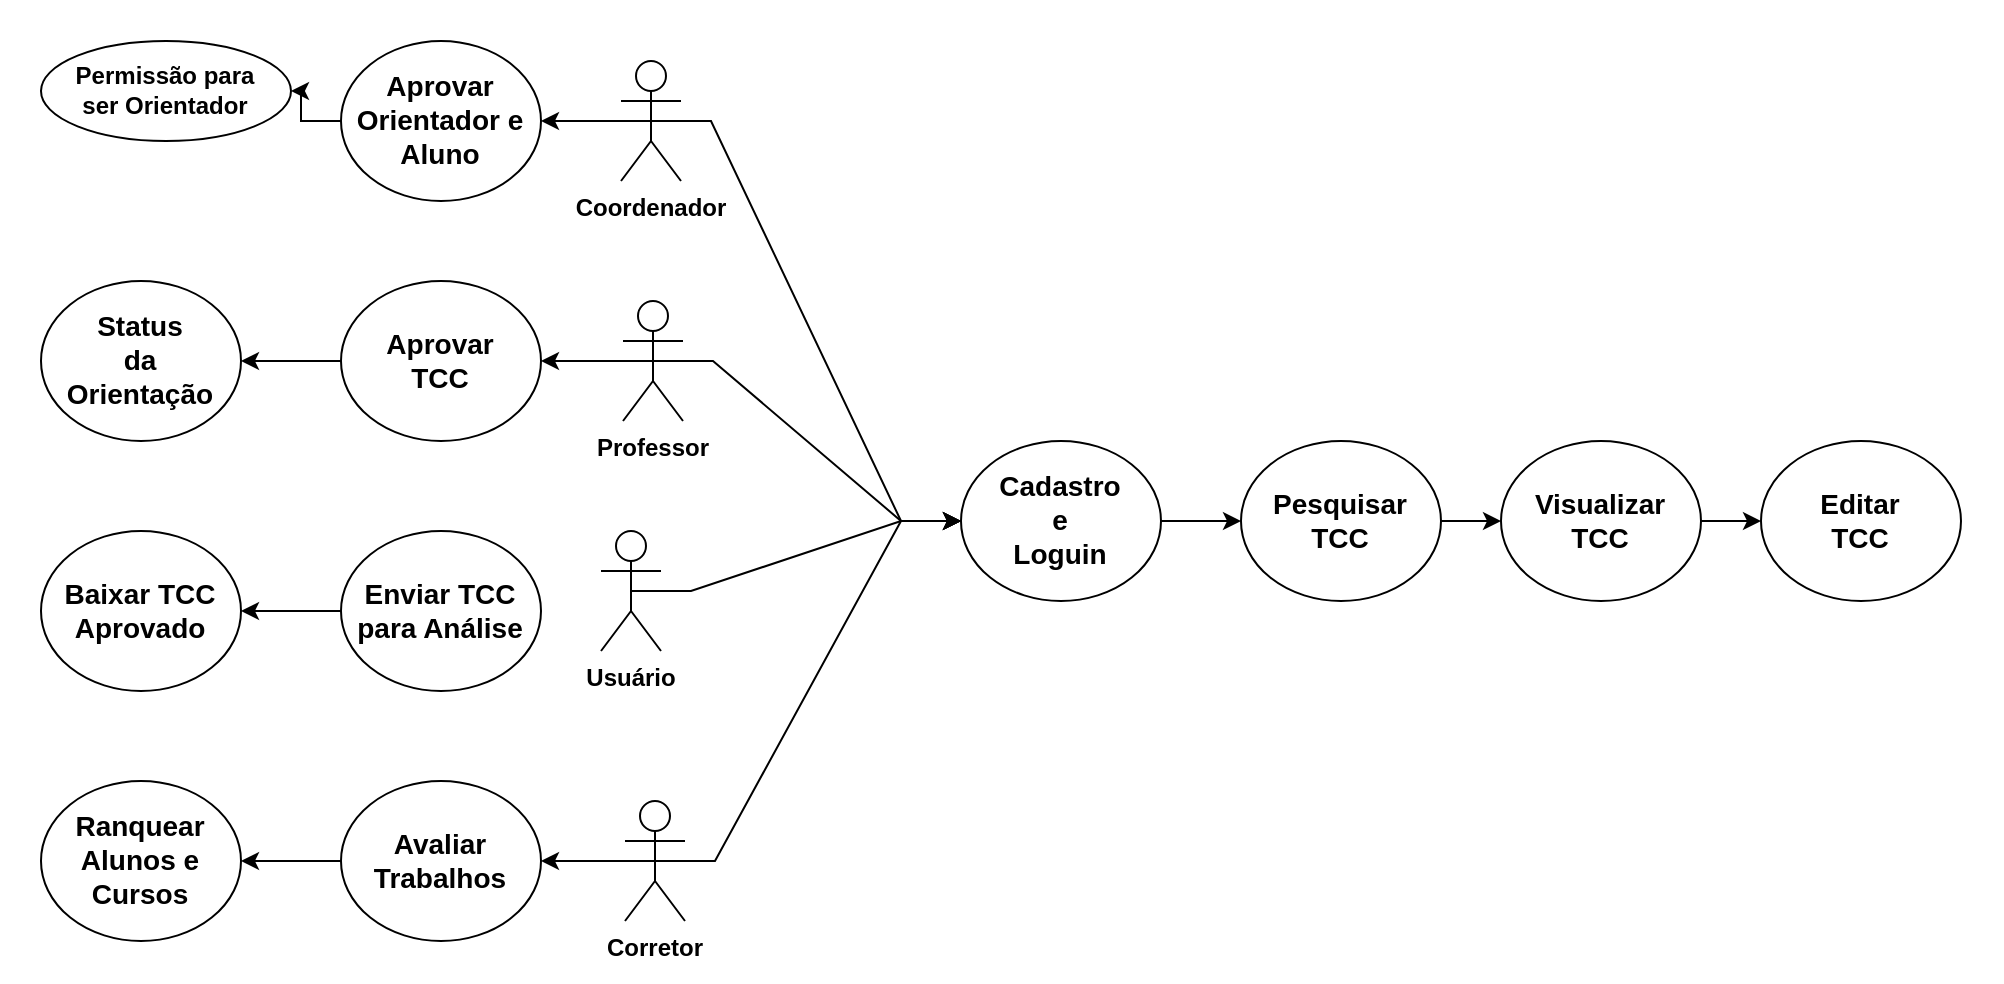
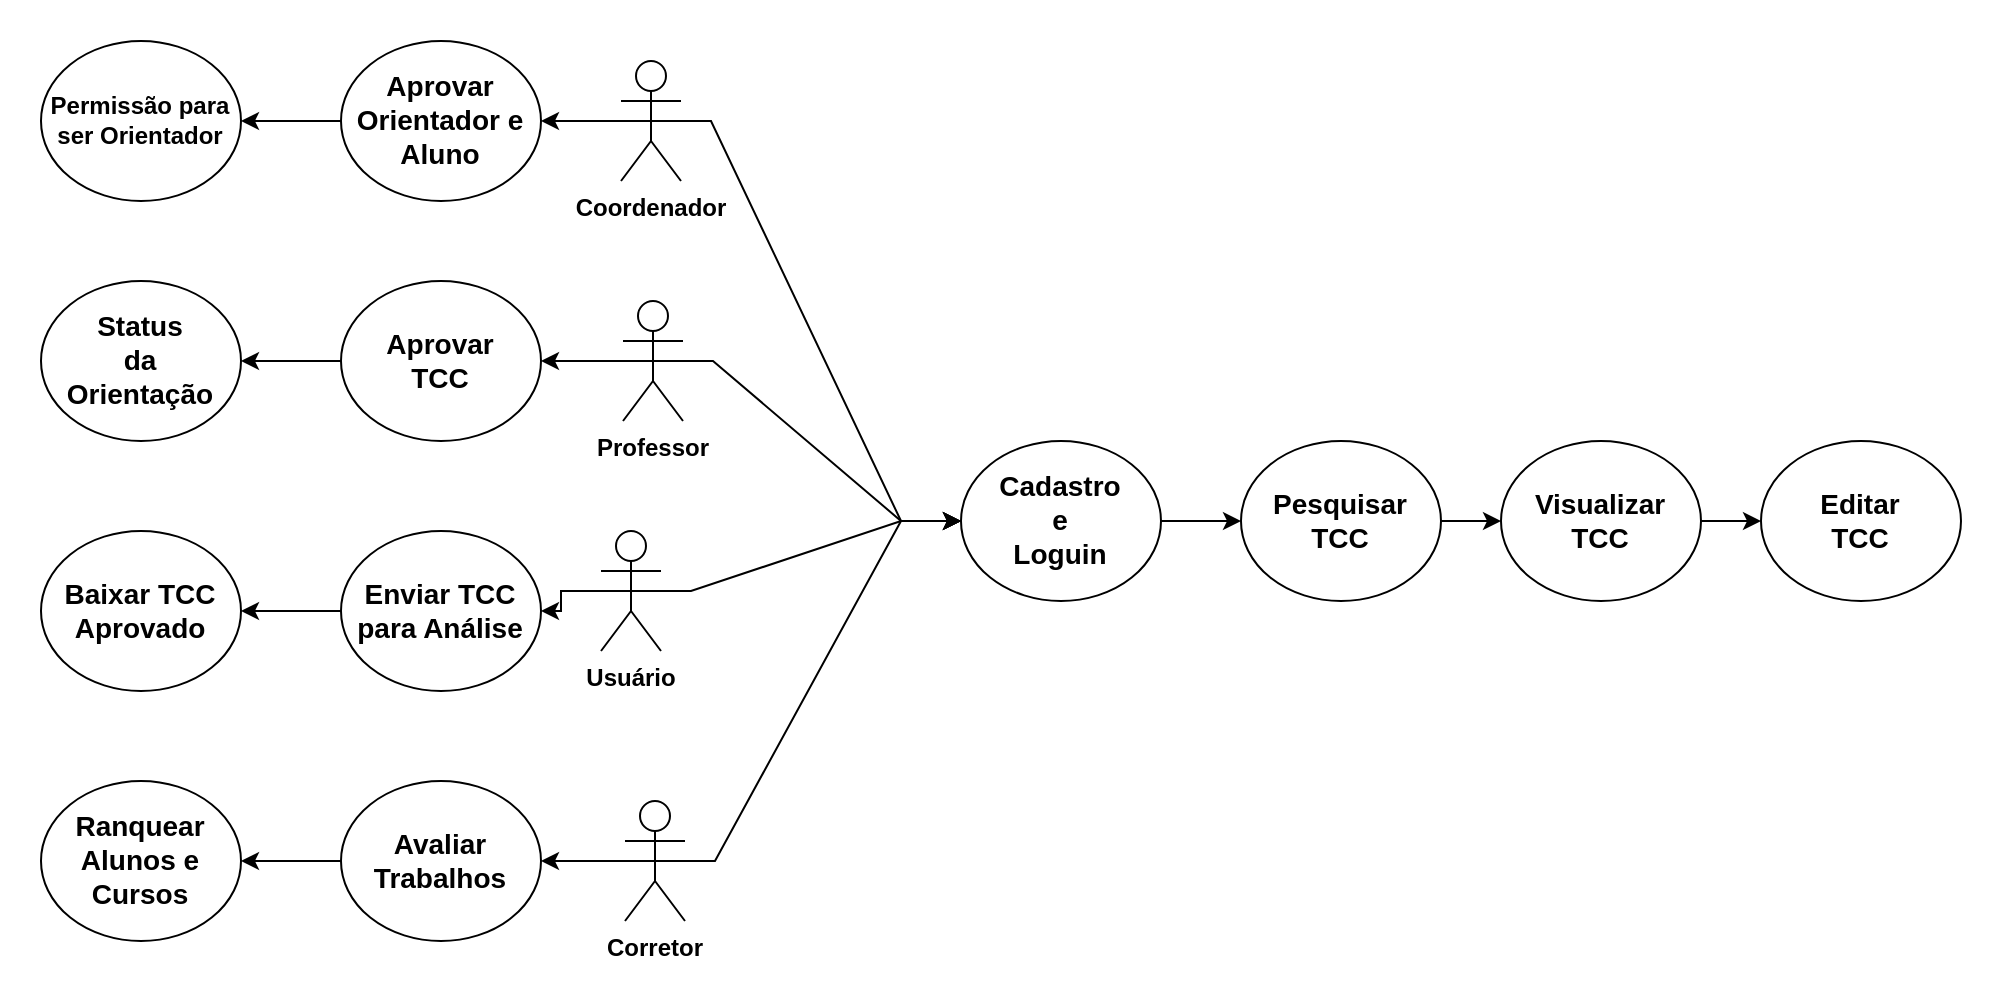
  <mxCell id="0" />
  <mxCell id="1" parent="0" />
  <mxCell id="2" style="edgeStyle=entityRelationEdgeStyle;rounded=0;orthogonalLoop=1;jettySize=auto;html=1;exitX=0.5;exitY=0.5;exitDx=0;exitDy=0;exitPerimeter=0;" edge="1" parent="1" source="4" target="15"><mxGeometry relative="1" as="geometry" /></mxCell>
+ <mxCell id="3" style="edgeStyle=orthogonalEdgeStyle;rounded=0;orthogonalLoop=1;jettySize=auto;html=1;exitX=0.5;exitY=0.5;exitDx=0;exitDy=0;exitPerimeter=0;entryX=1;entryY=0.5;entryDx=0;entryDy=0;" edge="1" parent="1" source="4" target="22"><mxGeometry relative="1" as="geometry" /></mxCell>
  <mxCell id="4" value="&lt;b&gt;Usuário&lt;/b&gt;" style="shape=umlActor;verticalLabelPosition=bottom;verticalAlign=top;html=1;" vertex="1" parent="1"><mxGeometry x="300" y="265" width="30" height="60" as="geometry" /></mxCell>
  <mxCell id="5" style="edgeStyle=entityRelationEdgeStyle;rounded=0;orthogonalLoop=1;jettySize=auto;html=1;exitX=0.5;exitY=0.5;exitDx=0;exitDy=0;exitPerimeter=0;entryX=0;entryY=0.5;entryDx=0;entryDy=0;" edge="1" parent="1" source="7" target="15"><mxGeometry relative="1" as="geometry"><mxPoint x="460" y="260" as="targetPoint" /></mxGeometry></mxCell>
  <mxCell id="6" style="edgeStyle=orthogonalEdgeStyle;rounded=0;orthogonalLoop=1;jettySize=auto;html=1;exitX=0.5;exitY=0.5;exitDx=0;exitDy=0;exitPerimeter=0;entryX=1;entryY=0.5;entryDx=0;entryDy=0;" edge="1" parent="1" source="7" target="25"><mxGeometry relative="1" as="geometry" /></mxCell>
  <mxCell id="7" value="&lt;b&gt;Professor&lt;/b&gt;" style="shape=umlActor;verticalLabelPosition=bottom;verticalAlign=top;html=1;" vertex="1" parent="1"><mxGeometry x="311" y="150" width="30" height="60" as="geometry" /></mxCell>
  <mxCell id="8" style="edgeStyle=entityRelationEdgeStyle;rounded=0;orthogonalLoop=1;jettySize=auto;html=1;exitX=0.5;exitY=0.5;exitDx=0;exitDy=0;exitPerimeter=0;entryX=0;entryY=0.5;entryDx=0;entryDy=0;" edge="1" parent="1" source="10" target="15"><mxGeometry relative="1" as="geometry" /></mxCell>
  <mxCell id="9" style="edgeStyle=orthogonalEdgeStyle;rounded=0;orthogonalLoop=1;jettySize=auto;html=1;exitX=0.5;exitY=0.5;exitDx=0;exitDy=0;exitPerimeter=0;entryX=1;entryY=0.5;entryDx=0;entryDy=0;" edge="1" parent="1" source="10" target="28"><mxGeometry relative="1" as="geometry" /></mxCell>
  <mxCell id="10" value="&lt;b&gt;Corretor&lt;/b&gt;" style="shape=umlActor;verticalLabelPosition=bottom;verticalAlign=top;html=1;" vertex="1" parent="1"><mxGeometry x="312" y="400" width="30" height="60" as="geometry" /></mxCell>
  <mxCell id="11" style="edgeStyle=entityRelationEdgeStyle;rounded=0;orthogonalLoop=1;jettySize=auto;html=1;exitX=0.5;exitY=0.5;exitDx=0;exitDy=0;exitPerimeter=0;entryX=0;entryY=0.5;entryDx=0;entryDy=0;" edge="1" parent="1" source="13" target="15"><mxGeometry relative="1" as="geometry" /></mxCell>
  <mxCell id="12" style="edgeStyle=orthogonalEdgeStyle;rounded=0;orthogonalLoop=1;jettySize=auto;html=1;exitX=0.5;exitY=0.5;exitDx=0;exitDy=0;exitPerimeter=0;entryX=1;entryY=0.5;entryDx=0;entryDy=0;" edge="1" parent="1" source="13" target="31"><mxGeometry relative="1" as="geometry" /></mxCell>
  <mxCell id="13" value="&lt;b&gt;Coordenador&lt;/b&gt;" style="shape=umlActor;verticalLabelPosition=bottom;verticalAlign=top;html=1;" vertex="1" parent="1"><mxGeometry x="310" y="30" width="30" height="60" as="geometry" /></mxCell>
  <mxCell id="14" value="" style="edgeStyle=orthogonalEdgeStyle;rounded=0;orthogonalLoop=1;jettySize=auto;html=1;" edge="1" parent="1" source="15" target="17"><mxGeometry relative="1" as="geometry" /></mxCell>
  <mxCell id="15" value="&lt;b&gt;&lt;font style=&quot;font-size: 14px;&quot;&gt;Cadastro&lt;br&gt;e&lt;br&gt;Loguin&lt;/font&gt;&lt;/b&gt;" style="ellipse;whiteSpace=wrap;html=1;" vertex="1" parent="1"><mxGeometry x="480" y="220" width="100" height="80" as="geometry" /></mxCell>
  <mxCell id="16" value="" style="edgeStyle=orthogonalEdgeStyle;rounded=0;orthogonalLoop=1;jettySize=auto;html=1;" edge="1" parent="1" source="17" target="19"><mxGeometry relative="1" as="geometry" /></mxCell>
  <mxCell id="17" value="&lt;b&gt;&lt;font style=&quot;font-size: 14px;&quot;&gt;Pesquisar&lt;br&gt;TCC&lt;/font&gt;&lt;/b&gt;" style="ellipse;whiteSpace=wrap;html=1;" vertex="1" parent="1"><mxGeometry x="620" y="220" width="100" height="80" as="geometry" /></mxCell>
  <mxCell id="18" value="" style="edgeStyle=orthogonalEdgeStyle;rounded=0;orthogonalLoop=1;jettySize=auto;html=1;" edge="1" parent="1" source="19" target="20"><mxGeometry relative="1" as="geometry" /></mxCell>
  <mxCell id="19" value="&lt;b&gt;&lt;font style=&quot;font-size: 14px;&quot;&gt;Visualizar&lt;br&gt;TCC&lt;/font&gt;&lt;/b&gt;" style="ellipse;whiteSpace=wrap;html=1;" vertex="1" parent="1"><mxGeometry x="750" y="220" width="100" height="80" as="geometry" /></mxCell>
  <mxCell id="20" value="&lt;b&gt;&lt;font style=&quot;font-size: 14px;&quot;&gt;Editar&lt;br&gt;TCC&lt;/font&gt;&lt;/b&gt;" style="ellipse;whiteSpace=wrap;html=1;" vertex="1" parent="1"><mxGeometry x="880" y="220" width="100" height="80" as="geometry" /></mxCell>
  <mxCell id="21" value="" style="edgeStyle=orthogonalEdgeStyle;rounded=0;orthogonalLoop=1;jettySize=auto;html=1;" edge="1" parent="1" source="22" target="23"><mxGeometry relative="1" as="geometry" /></mxCell>
  <mxCell id="22" value="&lt;b&gt;&lt;font style=&quot;font-size: 14px;&quot;&gt;Enviar TCC&lt;br&gt;para Análise&lt;/font&gt;&lt;/b&gt;" style="ellipse;whiteSpace=wrap;html=1;" vertex="1" parent="1"><mxGeometry x="170" y="265" width="100" height="80" as="geometry" /></mxCell>
  <mxCell id="23" value="&lt;b&gt;&lt;font style=&quot;font-size: 14px;&quot;&gt;Baixar TCC&lt;br&gt;Aprovado&lt;/font&gt;&lt;/b&gt;" style="ellipse;whiteSpace=wrap;html=1;" vertex="1" parent="1"><mxGeometry x="20" y="265" width="100" height="80" as="geometry" /></mxCell>
  <mxCell id="24" value="" style="edgeStyle=orthogonalEdgeStyle;rounded=0;orthogonalLoop=1;jettySize=auto;html=1;" edge="1" parent="1" source="25" target="26"><mxGeometry relative="1" as="geometry" /></mxCell>
  <mxCell id="25" value="&lt;b&gt;&lt;font style=&quot;font-size: 14px;&quot;&gt;Aprovar&lt;br&gt;TCC&lt;/font&gt;&lt;/b&gt;" style="ellipse;whiteSpace=wrap;html=1;" vertex="1" parent="1"><mxGeometry x="170" y="140" width="100" height="80" as="geometry" /></mxCell>
  <mxCell id="26" value="&lt;b&gt;&lt;font style=&quot;font-size: 14px;&quot;&gt;Status&lt;br&gt;da&lt;br&gt;Orientação&lt;/font&gt;&lt;/b&gt;" style="ellipse;whiteSpace=wrap;html=1;" vertex="1" parent="1"><mxGeometry x="20" y="140" width="100" height="80" as="geometry" /></mxCell>
  <mxCell id="27" value="" style="edgeStyle=orthogonalEdgeStyle;rounded=0;orthogonalLoop=1;jettySize=auto;html=1;" edge="1" parent="1" source="28" target="29"><mxGeometry relative="1" as="geometry" /></mxCell>
  <mxCell id="28" value="&lt;b&gt;&lt;font style=&quot;font-size: 14px;&quot;&gt;Avaliar&lt;br&gt;Trabalhos&lt;/font&gt;&lt;/b&gt;" style="ellipse;whiteSpace=wrap;html=1;" vertex="1" parent="1"><mxGeometry x="170" y="390" width="100" height="80" as="geometry" /></mxCell>
  <mxCell id="29" value="&lt;b&gt;&lt;font style=&quot;font-size: 14px;&quot;&gt;Ranquear&lt;br&gt;Alunos e&lt;br&gt;Cursos&lt;/font&gt;&lt;/b&gt;" style="ellipse;whiteSpace=wrap;html=1;" vertex="1" parent="1"><mxGeometry x="20" y="390" width="100" height="80" as="geometry" /></mxCell>
  <mxCell id="30" value="" style="edgeStyle=orthogonalEdgeStyle;rounded=0;orthogonalLoop=1;jettySize=auto;html=1;" edge="1" parent="1" source="31" target="32"><mxGeometry relative="1" as="geometry" /></mxCell>
  <mxCell id="31" value="&lt;b&gt;&lt;font style=&quot;font-size: 14px;&quot;&gt;Aprovar&lt;br&gt;Orientador e&lt;br&gt;Aluno&lt;/font&gt;&lt;/b&gt;" style="ellipse;whiteSpace=wrap;html=1;" vertex="1" parent="1"><mxGeometry x="170" y="20" width="100" height="80" as="geometry" /></mxCell>
- <mxCell id="32" value="&lt;font style=&quot;font-size: 12px;&quot;&gt;&lt;b&gt;Permissão para&lt;br&gt;ser Orientador&lt;/b&gt;&lt;/font&gt;" style="ellipse;whiteSpace=wrap;html=1;" vertex="1" parent="1"><mxGeometry x="20" y="20" width="125" height="50" as="geometry" /></mxCell>
+ <mxCell id="32" value="&lt;font style=&quot;font-size: 12px;&quot;&gt;&lt;b&gt;Permissão para&lt;br&gt;ser Orientador&lt;/b&gt;&lt;/font&gt;" style="ellipse;whiteSpace=wrap;html=1;" vertex="1" parent="1"><mxGeometry x="20" y="20" width="100" height="80" as="geometry" /></mxCell>
